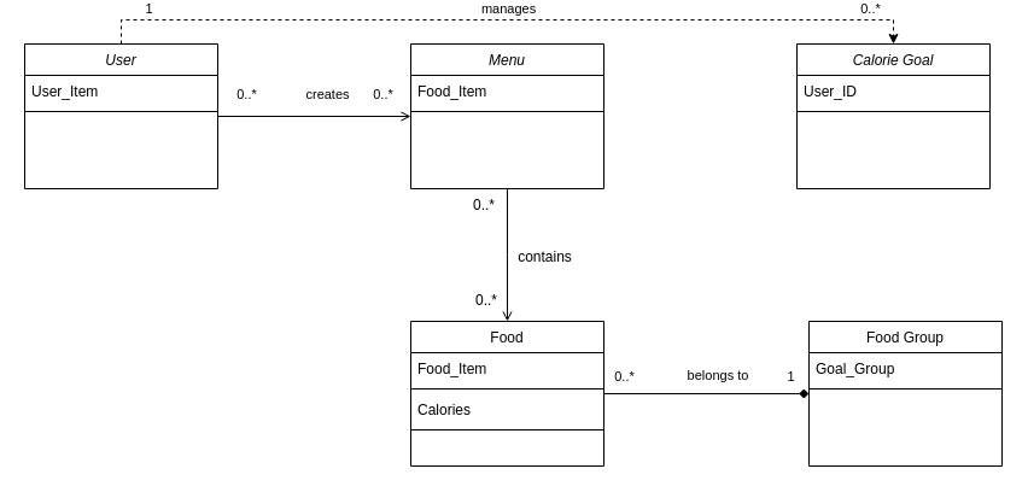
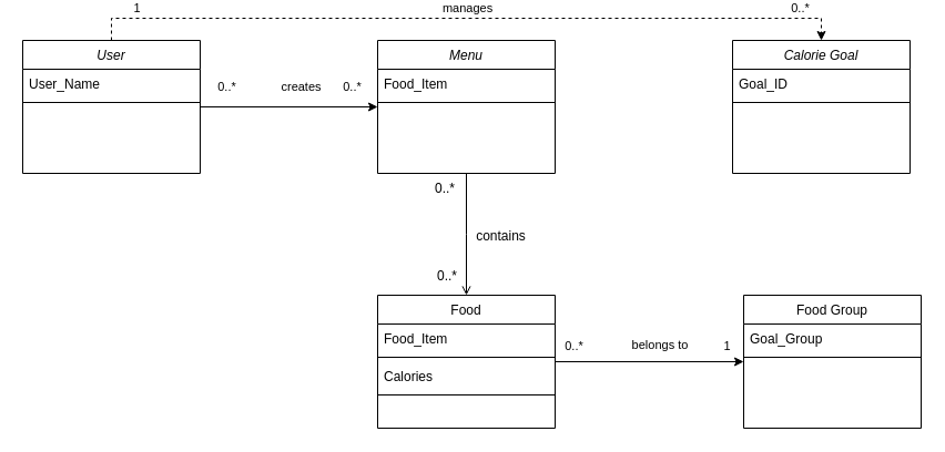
  <mxCell id="0" />
  <mxCell id="1" parent="0" />
  <mxCell id="2" value="Menu" style="swimlane;fontStyle=2;align=center;verticalAlign=top;childLayout=stackLayout;horizontal=1;startSize=26;horizontalStack=0;resizeParent=1;resizeLast=0;collapsible=1;marginBottom=0;rounded=0;shadow=0;strokeWidth=1;" parent="1" vertex="1"><mxGeometry x="340" y="20" width="160" height="120" as="geometry"><mxRectangle x="230" y="140" width="160" height="26" as="alternateBounds" /></mxGeometry></mxCell>
  <mxCell id="3" value="Food_Item" style="text;align=left;verticalAlign=top;spacingLeft=4;spacingRight=4;overflow=hidden;rotatable=0;points=[[0,0.5],[1,0.5]];portConstraint=eastwest;" parent="2" vertex="1"><mxGeometry y="26" width="160" height="26" as="geometry" /></mxCell>
  <mxCell id="4" value="" style="line;html=1;strokeWidth=1;align=left;verticalAlign=middle;spacingTop=-1;spacingLeft=3;spacingRight=3;rotatable=0;labelPosition=right;points=[];portConstraint=eastwest;" parent="2" vertex="1"><mxGeometry y="52" width="160" height="8" as="geometry" /></mxCell>
  <mxCell id="5" value="Food" style="swimlane;fontStyle=0;align=center;verticalAlign=top;childLayout=stackLayout;horizontal=1;startSize=26;horizontalStack=0;resizeParent=1;resizeLast=0;collapsible=1;marginBottom=0;rounded=0;shadow=0;strokeWidth=1;" parent="1" vertex="1"><mxGeometry x="340" y="250" width="160" height="120" as="geometry"><mxRectangle x="550" y="140" width="160" height="26" as="alternateBounds" /></mxGeometry></mxCell>
  <mxCell id="6" value="Food_Item" style="text;align=left;verticalAlign=top;spacingLeft=4;spacingRight=4;overflow=hidden;rotatable=0;points=[[0,0.5],[1,0.5]];portConstraint=eastwest;" parent="5" vertex="1"><mxGeometry y="26" width="160" height="26" as="geometry" /></mxCell>
  <mxCell id="7" value="" style="line;html=1;strokeWidth=1;align=left;verticalAlign=middle;spacingTop=-1;spacingLeft=3;spacingRight=3;rotatable=0;labelPosition=right;points=[];portConstraint=eastwest;" parent="5" vertex="1"><mxGeometry y="52" width="160" height="8" as="geometry" /></mxCell>
  <mxCell id="8" value="Calories" style="text;align=left;verticalAlign=top;spacingLeft=4;spacingRight=4;overflow=hidden;rotatable=0;points=[[0,0.5],[1,0.5]];portConstraint=eastwest;" vertex="1" parent="5"><mxGeometry y="60" width="160" height="26" as="geometry" /></mxCell>
  <mxCell id="9" value="" style="line;html=1;strokeWidth=1;align=left;verticalAlign=middle;spacingTop=-1;spacingLeft=3;spacingRight=3;rotatable=0;labelPosition=right;points=[];portConstraint=eastwest;" vertex="1" parent="5"><mxGeometry y="86" width="160" height="8" as="geometry" /></mxCell>
  <mxCell id="10" value="" style="endArrow=open;shadow=0;strokeWidth=1;rounded=0;endFill=1;edgeStyle=elbowEdgeStyle;elbow=vertical;" parent="1" source="2" target="5" edge="1"><mxGeometry x="0.5" y="41" relative="1" as="geometry"><mxPoint x="590" y="192" as="sourcePoint" /><mxPoint x="750" y="192" as="targetPoint" /><mxPoint x="-40" y="32" as="offset" /></mxGeometry></mxCell>
  <mxCell id="11" value="0..*" style="resizable=0;align=left;verticalAlign=bottom;labelBackgroundColor=none;fontSize=12;" parent="10" connectable="0" vertex="1"><mxGeometry x="-1" relative="1" as="geometry"><mxPoint x="-30" y="22" as="offset" /></mxGeometry></mxCell>
  <mxCell id="12" value="0..*" style="resizable=0;align=right;verticalAlign=bottom;labelBackgroundColor=none;fontSize=12;" parent="10" connectable="0" vertex="1"><mxGeometry x="1" relative="1" as="geometry"><mxPoint x="-7" y="-9" as="offset" /></mxGeometry></mxCell>
  <mxCell id="13" value="contains" style="text;html=1;resizable=0;points=[];;align=center;verticalAlign=middle;labelBackgroundColor=none;rounded=0;shadow=0;strokeWidth=1;fontSize=12;" parent="10" vertex="1" connectable="0"><mxGeometry x="0.5" y="49" relative="1" as="geometry"><mxPoint x="-19" y="-27" as="offset" /></mxGeometry></mxCell>
  <mxCell id="14" value="Food Group" style="swimlane;fontStyle=0;align=center;verticalAlign=top;childLayout=stackLayout;horizontal=1;startSize=26;horizontalStack=0;resizeParent=1;resizeLast=0;collapsible=1;marginBottom=0;rounded=0;shadow=0;strokeWidth=1;" vertex="1" parent="1"><mxGeometry x="670" y="250" width="160" height="120" as="geometry"><mxRectangle x="550" y="140" width="160" height="26" as="alternateBounds" /></mxGeometry></mxCell>
  <mxCell id="15" value="Goal_Group" style="text;align=left;verticalAlign=top;spacingLeft=4;spacingRight=4;overflow=hidden;rotatable=0;points=[[0,0.5],[1,0.5]];portConstraint=eastwest;" vertex="1" parent="14"><mxGeometry y="26" width="160" height="26" as="geometry" /></mxCell>
  <mxCell id="16" value="" style="line;html=1;strokeWidth=1;align=left;verticalAlign=middle;spacingTop=-1;spacingLeft=3;spacingRight=3;rotatable=0;labelPosition=right;points=[];portConstraint=eastwest;" vertex="1" parent="14"><mxGeometry y="52" width="160" height="8" as="geometry" /></mxCell>
- <mxCell id="17" style="edgeStyle=orthogonalEdgeStyle;rounded=0;orthogonalLoop=1;jettySize=auto;html=1;entryX=0;entryY=0.5;entryDx=0;entryDy=0;exitX=1;exitY=0.5;exitDx=0;exitDy=0;endArrow=diamond;" edge="1" parent="1" source="5" target="14"><mxGeometry relative="1" as="geometry"><mxPoint x="800" y="95" as="sourcePoint" /><mxPoint x="990" y="210" as="targetPoint" /></mxGeometry></mxCell>
+ <mxCell id="17" style="edgeStyle=orthogonalEdgeStyle;rounded=0;orthogonalLoop=1;jettySize=auto;html=1;entryX=0;entryY=0.5;entryDx=0;entryDy=0;exitX=1;exitY=0.5;exitDx=0;exitDy=0;" edge="1" parent="1" source="5" target="14"><mxGeometry relative="1" as="geometry"><mxPoint x="800" y="95" as="sourcePoint" /><mxPoint x="990" y="210" as="targetPoint" /></mxGeometry></mxCell>
  <mxCell id="18" value="belongs to&amp;nbsp;" style="edgeLabel;html=1;align=center;verticalAlign=middle;resizable=0;points=[];" vertex="1" connectable="0" parent="17"><mxGeometry x="0.104" y="-4" relative="1" as="geometry"><mxPoint x="1" y="-20" as="offset" /></mxGeometry></mxCell>
  <mxCell id="19" value="1" style="edgeLabel;html=1;align=center;verticalAlign=middle;resizable=0;points=[];" vertex="1" connectable="0" parent="17"><mxGeometry x="0.709" y="-3" relative="1" as="geometry"><mxPoint x="9" y="-18" as="offset" /></mxGeometry></mxCell>
  <mxCell id="20" value="0..*" style="edgeLabel;html=1;align=center;verticalAlign=middle;resizable=0;points=[];" vertex="1" connectable="0" parent="17"><mxGeometry x="-0.678" y="3" relative="1" as="geometry"><mxPoint x="-11" y="-12" as="offset" /></mxGeometry></mxCell>
- <mxCell id="21" style="edgeStyle=orthogonalEdgeStyle;rounded=0;orthogonalLoop=1;jettySize=auto;html=1;entryX=0;entryY=0.5;entryDx=0;entryDy=0;exitX=1;exitY=0.5;exitDx=0;exitDy=0;endArrow=open;" edge="1" parent="1" source="29" target="2"><mxGeometry relative="1" as="geometry"><mxPoint x="200" y="70" as="sourcePoint" /></mxGeometry></mxCell>
+ <mxCell id="21" style="edgeStyle=orthogonalEdgeStyle;rounded=0;orthogonalLoop=1;jettySize=auto;html=1;entryX=0;entryY=0.5;entryDx=0;entryDy=0;exitX=1;exitY=0.5;exitDx=0;exitDy=0;" edge="1" parent="1" source="29" target="2"><mxGeometry relative="1" as="geometry"><mxPoint x="200" y="70" as="sourcePoint" /></mxGeometry></mxCell>
  <mxCell id="22" value="creates" style="edgeLabel;html=1;align=center;verticalAlign=middle;resizable=0;points=[];" vertex="1" connectable="0" parent="21"><mxGeometry x="0.039" y="-2" relative="1" as="geometry"><mxPoint x="7" y="-21" as="offset" /></mxGeometry></mxCell>
  <mxCell id="23" value="0..*" style="edgeLabel;html=1;align=center;verticalAlign=middle;resizable=0;points=[];" vertex="1" connectable="0" parent="21"><mxGeometry x="0.627" y="-2" relative="1" as="geometry"><mxPoint x="6" y="-21" as="offset" /></mxGeometry></mxCell>
  <mxCell id="24" value="0..*" style="edgeLabel;html=1;align=center;verticalAlign=middle;resizable=0;points=[];" vertex="1" connectable="0" parent="21"><mxGeometry x="-0.686" y="2" relative="1" as="geometry"><mxPoint x="-2" y="-17" as="offset" /></mxGeometry></mxCell>
  <mxCell id="25" style="edgeStyle=orthogonalEdgeStyle;rounded=0;orthogonalLoop=1;jettySize=auto;html=1;exitX=0.5;exitY=0;exitDx=0;exitDy=0;entryX=0.5;entryY=0;entryDx=0;entryDy=0;dashed=1;" edge="1" parent="1" source="29" target="32"><mxGeometry relative="1" as="geometry" /></mxCell>
  <mxCell id="26" value="manages" style="edgeLabel;html=1;align=center;verticalAlign=middle;resizable=0;points=[];" vertex="1" connectable="0" parent="25"><mxGeometry x="0.015" y="-2" relative="1" as="geometry"><mxPoint x="-5" y="-12" as="offset" /></mxGeometry></mxCell>
  <mxCell id="27" value="1" style="edgeLabel;html=1;align=center;verticalAlign=middle;resizable=0;points=[];" vertex="1" connectable="0" parent="25"><mxGeometry x="-0.876" y="1" relative="1" as="geometry"><mxPoint y="-9" as="offset" /></mxGeometry></mxCell>
  <mxCell id="28" value="0..*" style="edgeLabel;html=1;align=center;verticalAlign=middle;resizable=0;points=[];" vertex="1" connectable="0" parent="25"><mxGeometry x="0.882" y="-3" relative="1" as="geometry"><mxPoint y="-13" as="offset" /></mxGeometry></mxCell>
  <mxCell id="29" value="User" style="swimlane;fontStyle=2;align=center;verticalAlign=top;childLayout=stackLayout;horizontal=1;startSize=26;horizontalStack=0;resizeParent=1;resizeLast=0;collapsible=1;marginBottom=0;rounded=0;shadow=0;strokeWidth=1;" vertex="1" parent="1"><mxGeometry x="20" y="20" width="160" height="120" as="geometry"><mxRectangle x="230" y="140" width="160" height="26" as="alternateBounds" /></mxGeometry></mxCell>
- <mxCell id="30" value="User_Item" style="text;align=left;verticalAlign=top;spacingLeft=4;spacingRight=4;overflow=hidden;rotatable=0;points=[[0,0.5],[1,0.5]];portConstraint=eastwest;" vertex="1" parent="29"><mxGeometry y="26" width="160" height="26" as="geometry" /></mxCell>
+ <mxCell id="30" value="User_Name" style="text;align=left;verticalAlign=top;spacingLeft=4;spacingRight=4;overflow=hidden;rotatable=0;points=[[0,0.5],[1,0.5]];portConstraint=eastwest;" vertex="1" parent="29"><mxGeometry y="26" width="160" height="26" as="geometry" /></mxCell>
  <mxCell id="31" value="" style="line;html=1;strokeWidth=1;align=left;verticalAlign=middle;spacingTop=-1;spacingLeft=3;spacingRight=3;rotatable=0;labelPosition=right;points=[];portConstraint=eastwest;" vertex="1" parent="29"><mxGeometry y="52" width="160" height="8" as="geometry" /></mxCell>
  <mxCell id="32" value="Calorie Goal" style="swimlane;fontStyle=2;align=center;verticalAlign=top;childLayout=stackLayout;horizontal=1;startSize=26;horizontalStack=0;resizeParent=1;resizeLast=0;collapsible=1;marginBottom=0;rounded=0;shadow=0;strokeWidth=1;" vertex="1" parent="1"><mxGeometry x="660" y="20" width="160" height="120" as="geometry"><mxRectangle x="230" y="140" width="160" height="26" as="alternateBounds" /></mxGeometry></mxCell>
- <mxCell id="33" value="User_ID" style="text;align=left;verticalAlign=top;spacingLeft=4;spacingRight=4;overflow=hidden;rotatable=0;points=[[0,0.5],[1,0.5]];portConstraint=eastwest;" vertex="1" parent="32"><mxGeometry y="26" width="160" height="26" as="geometry" /></mxCell>
+ <mxCell id="33" value="Goal_ID" style="text;align=left;verticalAlign=top;spacingLeft=4;spacingRight=4;overflow=hidden;rotatable=0;points=[[0,0.5],[1,0.5]];portConstraint=eastwest;" vertex="1" parent="32"><mxGeometry y="26" width="160" height="26" as="geometry" /></mxCell>
  <mxCell id="34" value="" style="line;html=1;strokeWidth=1;align=left;verticalAlign=middle;spacingTop=-1;spacingLeft=3;spacingRight=3;rotatable=0;labelPosition=right;points=[];portConstraint=eastwest;" vertex="1" parent="32"><mxGeometry y="52" width="160" height="8" as="geometry" /></mxCell>
